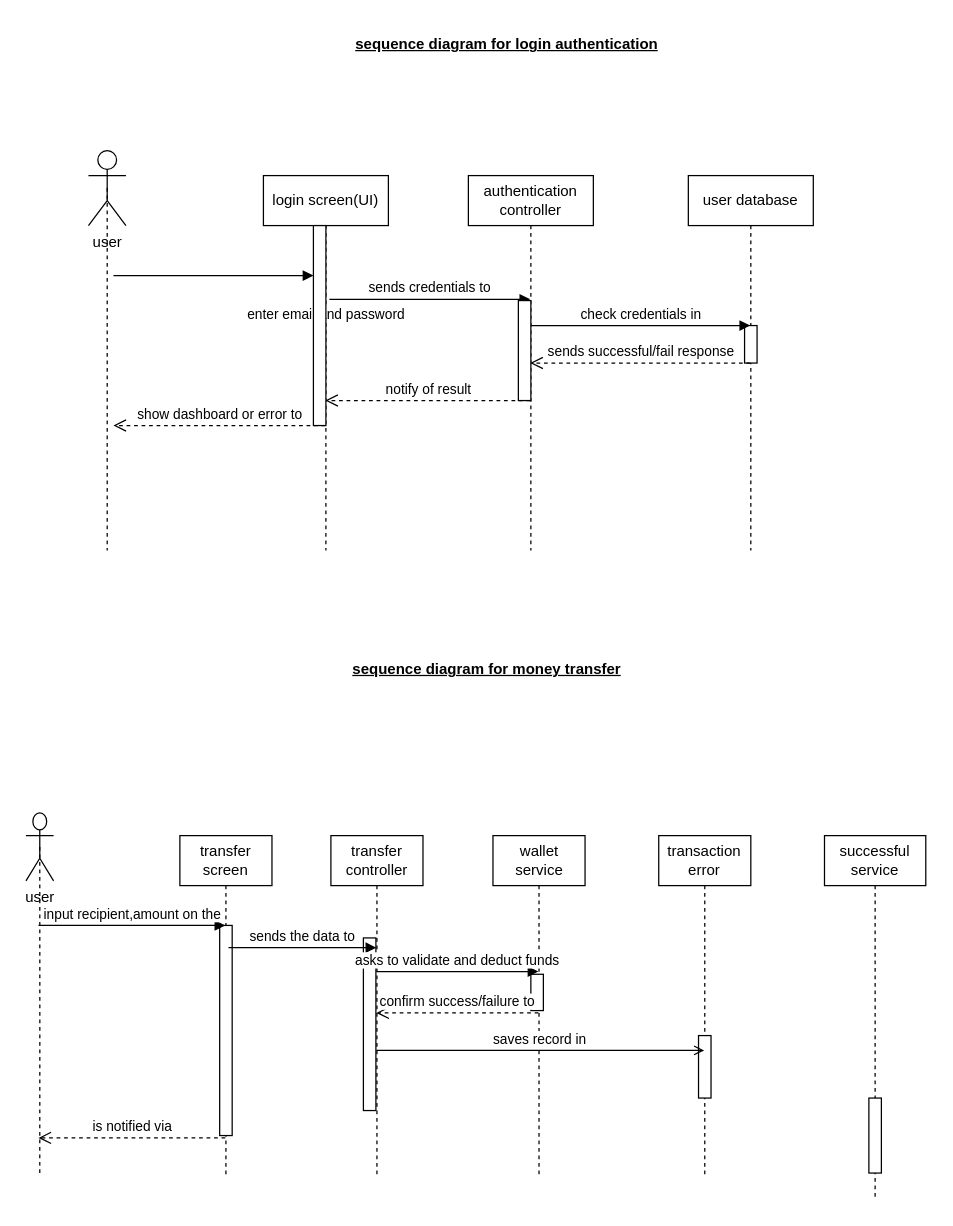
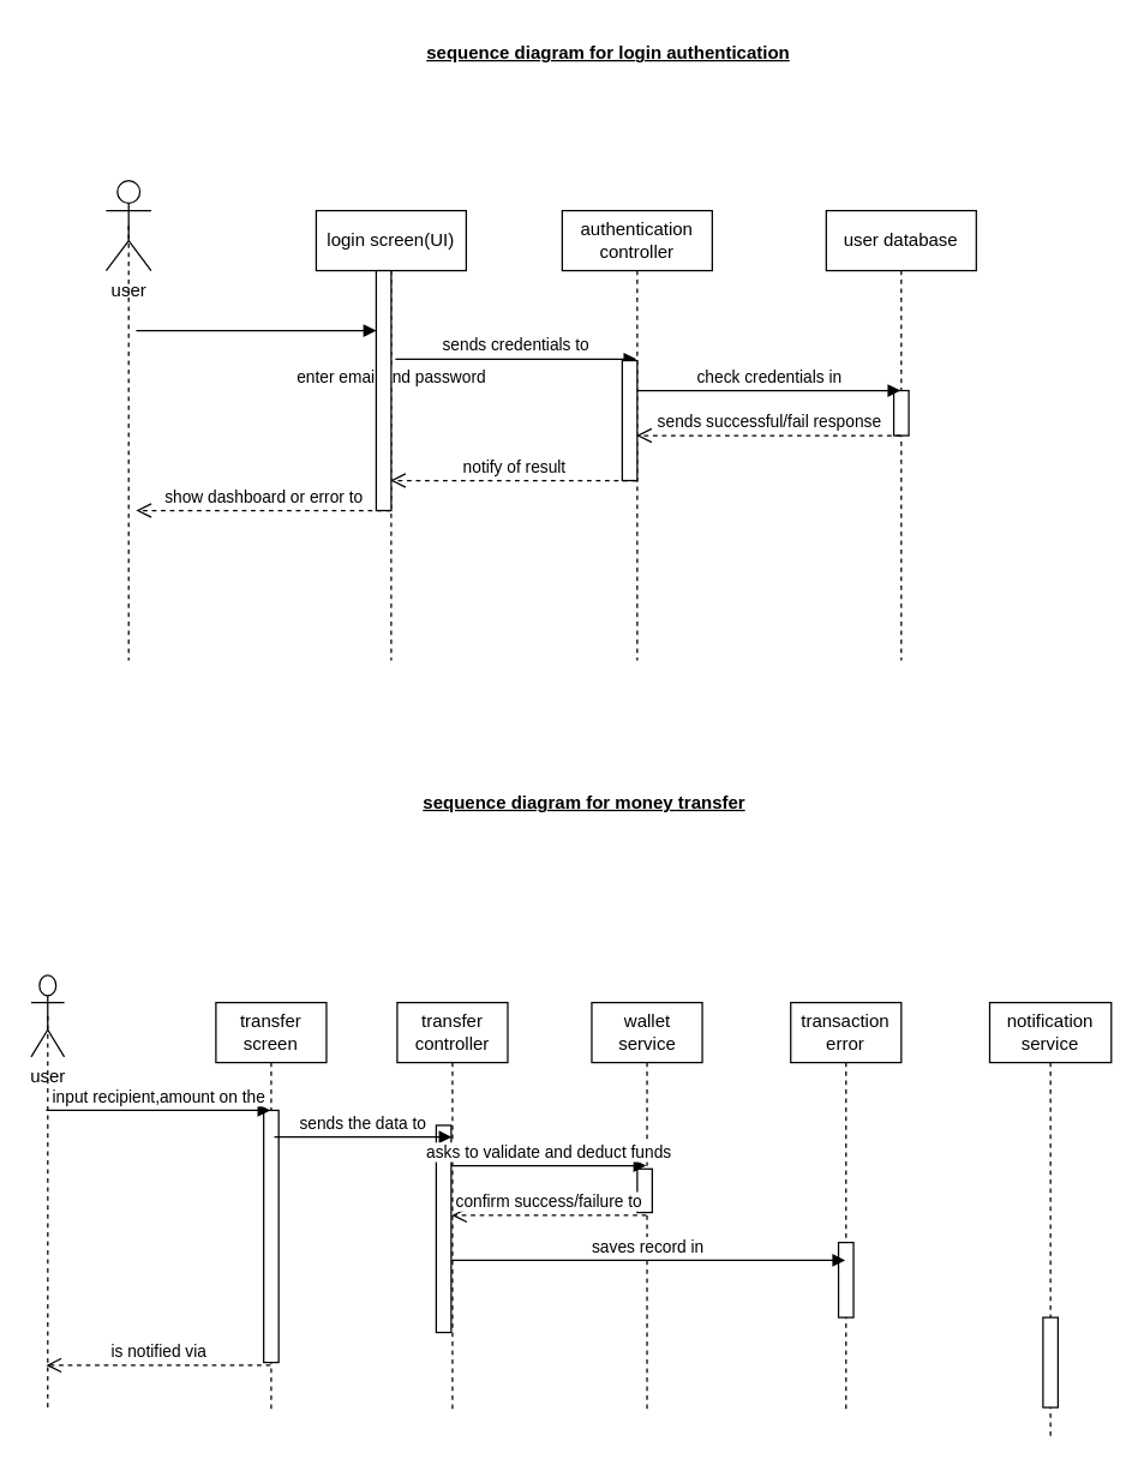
  <mxCell id="0" />
  <mxCell id="1" parent="0" />
  <mxCell id="2" value="authentication controller" style="shape=umlLifeline;perimeter=lifelinePerimeter;whiteSpace=wrap;html=1;container=1;dropTarget=0;collapsible=0;recursiveResize=0;outlineConnect=0;portConstraint=eastwest;newEdgeStyle={&quot;curved&quot;:0,&quot;rounded&quot;:0};" vertex="1" parent="1"><mxGeometry x="374" y="140" width="100" height="300" as="geometry" /></mxCell>
  <mxCell id="3" value="user database" style="shape=umlLifeline;perimeter=lifelinePerimeter;whiteSpace=wrap;html=1;container=1;dropTarget=0;collapsible=0;recursiveResize=0;outlineConnect=0;portConstraint=eastwest;newEdgeStyle={&quot;curved&quot;:0,&quot;rounded&quot;:0};" vertex="1" parent="1"><mxGeometry x="550" y="140" width="100" height="300" as="geometry" /></mxCell>
  <mxCell id="4" value="" style="html=1;points=[[0,0,0,0,5],[0,1,0,0,-5],[1,0,0,0,5],[1,1,0,0,-5]];perimeter=orthogonalPerimeter;outlineConnect=0;targetShapes=umlLifeline;portConstraint=eastwest;newEdgeStyle={&quot;curved&quot;:0,&quot;rounded&quot;:0};" vertex="1" parent="3"><mxGeometry x="45" y="120" width="10" height="30" as="geometry" /></mxCell>
  <mxCell id="5" value="login screen(UI)" style="shape=umlLifeline;perimeter=lifelinePerimeter;whiteSpace=wrap;html=1;container=1;dropTarget=0;collapsible=0;recursiveResize=0;outlineConnect=0;portConstraint=eastwest;newEdgeStyle={&quot;curved&quot;:0,&quot;rounded&quot;:0};" vertex="1" parent="1"><mxGeometry x="210" y="140" width="100" height="300" as="geometry" /></mxCell>
  <mxCell id="6" style="edgeStyle=orthogonalEdgeStyle;rounded=0;orthogonalLoop=1;jettySize=auto;html=1;exitX=0.5;exitY=0.5;exitDx=0;exitDy=0;exitPerimeter=0;dashed=1;endArrow=none;startFill=0;" edge="1" parent="1" source="7"><mxGeometry relative="1" as="geometry"><mxPoint x="85" y="440" as="targetPoint" /></mxGeometry></mxCell>
  <mxCell id="7" value="user" style="shape=umlActor;verticalLabelPosition=bottom;verticalAlign=top;html=1;" vertex="1" parent="1"><mxGeometry x="70" y="120" width="30" height="60" as="geometry" /></mxCell>
  <mxCell id="8" value="enter email and password" style="html=1;verticalAlign=bottom;endArrow=block;curved=0;rounded=0;" edge="1" parent="1" source="35" target="5"><mxGeometry width="80" relative="1" as="geometry"><mxPoint x="90" y="220" as="sourcePoint" /><mxPoint x="460" y="350" as="targetPoint" /></mxGeometry></mxCell>
  <mxCell id="9" value="sends credentials to" style="html=1;verticalAlign=bottom;endArrow=block;curved=0;rounded=0;exitX=0.528;exitY=0.33;exitDx=0;exitDy=0;exitPerimeter=0;" edge="1" parent="1" source="5" target="2"><mxGeometry width="80" relative="1" as="geometry"><mxPoint x="380" y="350" as="sourcePoint" /><mxPoint x="460" y="350" as="targetPoint" /></mxGeometry></mxCell>
  <mxCell id="10" value="check credentials in" style="html=1;verticalAlign=bottom;endArrow=block;curved=0;rounded=0;" edge="1" parent="1" source="37" target="3"><mxGeometry width="80" relative="1" as="geometry"><mxPoint x="380" y="350" as="sourcePoint" /><mxPoint x="460" y="350" as="targetPoint" /><Array as="points"><mxPoint x="520" y="260" /></Array></mxGeometry></mxCell>
  <mxCell id="11" value="sends successful/fail response" style="html=1;verticalAlign=bottom;endArrow=open;dashed=1;endSize=8;curved=0;rounded=0;" edge="1" parent="1" source="3" target="2"><mxGeometry relative="1" as="geometry"><mxPoint x="400" y="320" as="sourcePoint" /><mxPoint x="320" y="320" as="targetPoint" /></mxGeometry></mxCell>
  <mxCell id="12" value="notify of result" style="html=1;verticalAlign=bottom;endArrow=open;dashed=1;endSize=8;curved=0;rounded=0;" edge="1" parent="1" source="2" target="5"><mxGeometry relative="1" as="geometry"><mxPoint x="400" y="320" as="sourcePoint" /><mxPoint x="320" y="320" as="targetPoint" /><Array as="points"><mxPoint x="350" y="320" /></Array></mxGeometry></mxCell>
  <mxCell id="13" value="show dashboard or error to" style="html=1;verticalAlign=bottom;endArrow=open;dashed=1;endSize=8;curved=0;rounded=0;" edge="1" parent="1" source="5"><mxGeometry relative="1" as="geometry"><mxPoint x="400" y="320" as="sourcePoint" /><mxPoint x="90" y="340" as="targetPoint" /></mxGeometry></mxCell>
  <mxCell id="14" value="sequence diagram for login authentication" style="text;html=1;align=center;verticalAlign=middle;whiteSpace=wrap;rounded=0;fontStyle=5" vertex="1" parent="1"><mxGeometry x="280" y="20" width="250" height="30" as="geometry" /></mxCell>
  <mxCell id="15" value="transfer controller" style="shape=umlLifeline;perimeter=lifelinePerimeter;whiteSpace=wrap;html=1;container=1;dropTarget=0;collapsible=0;recursiveResize=0;outlineConnect=0;portConstraint=eastwest;newEdgeStyle={&quot;curved&quot;:0,&quot;rounded&quot;:0};" vertex="1" parent="1"><mxGeometry x="264" y="668.125" width="73.684" height="271.875" as="geometry" /></mxCell>
  <mxCell id="16" value="" style="html=1;points=[[0,0,0,0,5],[0,1,0,0,-5],[1,0,0,0,5],[1,1,0,0,-5]];perimeter=orthogonalPerimeter;outlineConnect=0;targetShapes=umlLifeline;portConstraint=eastwest;newEdgeStyle={&quot;curved&quot;:0,&quot;rounded&quot;:0};" vertex="1" parent="15"><mxGeometry x="26" y="81.88" width="10" height="138.12" as="geometry" /></mxCell>
  <mxCell id="17" value="wallet service" style="shape=umlLifeline;perimeter=lifelinePerimeter;whiteSpace=wrap;html=1;container=1;dropTarget=0;collapsible=0;recursiveResize=0;outlineConnect=0;portConstraint=eastwest;newEdgeStyle={&quot;curved&quot;:0,&quot;rounded&quot;:0};" vertex="1" parent="1"><mxGeometry x="393.684" y="668.125" width="73.684" height="271.875" as="geometry" /></mxCell>
  <mxCell id="18" value="" style="html=1;points=[[0,0,0,0,5],[0,1,0,0,-5],[1,0,0,0,5],[1,1,0,0,-5]];perimeter=orthogonalPerimeter;outlineConnect=0;targetShapes=umlLifeline;portConstraint=eastwest;newEdgeStyle={&quot;curved&quot;:0,&quot;rounded&quot;:0};" vertex="1" parent="17"><mxGeometry x="30.32" y="110.94" width="10" height="29.06" as="geometry" /></mxCell>
  <mxCell id="19" value="transfer screen" style="shape=umlLifeline;perimeter=lifelinePerimeter;whiteSpace=wrap;html=1;container=1;dropTarget=0;collapsible=0;recursiveResize=0;outlineConnect=0;portConstraint=eastwest;newEdgeStyle={&quot;curved&quot;:0,&quot;rounded&quot;:0};" vertex="1" parent="1"><mxGeometry x="143.158" y="668.125" width="73.684" height="271.875" as="geometry" /></mxCell>
  <mxCell id="20" value="" style="html=1;points=[[0,0,0,0,5],[0,1,0,0,-5],[1,0,0,0,5],[1,1,0,0,-5]];perimeter=orthogonalPerimeter;outlineConnect=0;targetShapes=umlLifeline;portConstraint=eastwest;newEdgeStyle={&quot;curved&quot;:0,&quot;rounded&quot;:0};" vertex="1" parent="19"><mxGeometry x="31.84" y="71.88" width="10" height="168.13" as="geometry" /></mxCell>
  <mxCell id="21" style="edgeStyle=orthogonalEdgeStyle;rounded=0;orthogonalLoop=1;jettySize=auto;html=1;exitX=0.5;exitY=0.5;exitDx=0;exitDy=0;exitPerimeter=0;dashed=1;endArrow=none;startFill=0;" edge="1" parent="1" source="22"><mxGeometry relative="1" as="geometry"><mxPoint x="31.053" y="940" as="targetPoint" /></mxGeometry></mxCell>
  <mxCell id="22" value="user" style="shape=umlActor;verticalLabelPosition=bottom;verticalAlign=top;html=1;" vertex="1" parent="1"><mxGeometry x="20" y="650" width="22.105" height="54.375" as="geometry" /></mxCell>
  <mxCell id="23" value="input recipient,amount on the" style="html=1;verticalAlign=bottom;endArrow=block;curved=0;rounded=0;" edge="1" parent="1" target="19"><mxGeometry width="80" relative="1" as="geometry"><mxPoint x="30" y="740" as="sourcePoint" /><mxPoint x="327.368" y="858.438" as="targetPoint" /></mxGeometry></mxCell>
  <mxCell id="24" value="sends the data to" style="html=1;verticalAlign=bottom;endArrow=block;curved=0;rounded=0;exitX=0.528;exitY=0.33;exitDx=0;exitDy=0;exitPerimeter=0;" edge="1" parent="1" source="19" target="15"><mxGeometry width="80" relative="1" as="geometry"><mxPoint x="268.421" y="858.438" as="sourcePoint" /><mxPoint x="327.368" y="858.438" as="targetPoint" /></mxGeometry></mxCell>
  <mxCell id="25" value="asks to validate and deduct funds" style="html=1;verticalAlign=bottom;endArrow=block;curved=0;rounded=0;" edge="1" parent="1" source="15" target="17"><mxGeometry width="80" relative="1" as="geometry"><mxPoint x="268.421" y="858.438" as="sourcePoint" /><mxPoint x="327.368" y="858.438" as="targetPoint" /><Array as="points"><mxPoint x="371.579" y="776.875" /></Array></mxGeometry></mxCell>
  <mxCell id="26" value="transaction error" style="shape=umlLifeline;perimeter=lifelinePerimeter;whiteSpace=wrap;html=1;container=1;dropTarget=0;collapsible=0;recursiveResize=0;outlineConnect=0;portConstraint=eastwest;newEdgeStyle={&quot;curved&quot;:0,&quot;rounded&quot;:0};" vertex="1" parent="1"><mxGeometry x="526.316" y="668.125" width="73.684" height="271.875" as="geometry" /></mxCell>
  <mxCell id="27" value="" style="html=1;points=[[0,0,0,0,5],[0,1,0,0,-5],[1,0,0,0,5],[1,1,0,0,-5]];perimeter=orthogonalPerimeter;outlineConnect=0;targetShapes=umlLifeline;portConstraint=eastwest;newEdgeStyle={&quot;curved&quot;:0,&quot;rounded&quot;:0};" vertex="1" parent="26"><mxGeometry x="31.84" y="160.01" width="10" height="49.99" as="geometry" /></mxCell>
- <mxCell id="28" value="successful service" style="shape=umlLifeline;perimeter=lifelinePerimeter;whiteSpace=wrap;html=1;container=1;dropTarget=0;collapsible=0;recursiveResize=0;outlineConnect=0;portConstraint=eastwest;newEdgeStyle={&quot;curved&quot;:0,&quot;rounded&quot;:0};" vertex="1" parent="1"><mxGeometry x="658.947" y="668.125" width="81.053" height="290.005" as="geometry" /></mxCell>
+ <mxCell id="28" value="notification service" style="shape=umlLifeline;perimeter=lifelinePerimeter;whiteSpace=wrap;html=1;container=1;dropTarget=0;collapsible=0;recursiveResize=0;outlineConnect=0;portConstraint=eastwest;newEdgeStyle={&quot;curved&quot;:0,&quot;rounded&quot;:0};" vertex="1" parent="1"><mxGeometry x="658.947" y="668.125" width="81.053" height="290.005" as="geometry" /></mxCell>
  <mxCell id="29" value="" style="html=1;points=[[0,0,0,0,5],[0,1,0,0,-5],[1,0,0,0,5],[1,1,0,0,-5]];perimeter=orthogonalPerimeter;outlineConnect=0;targetShapes=umlLifeline;portConstraint=eastwest;newEdgeStyle={&quot;curved&quot;:0,&quot;rounded&quot;:0};" vertex="1" parent="28"><mxGeometry x="35.52" y="210.01" width="10" height="60" as="geometry" /></mxCell>
- <mxCell id="30" value="saves record in" style="html=1;verticalAlign=bottom;endArrow=open;curved=0;rounded=0;" edge="1" parent="1" source="15" target="26"><mxGeometry width="80" relative="1" as="geometry"><mxPoint x="440" y="700" as="sourcePoint" /><mxPoint x="520" y="700" as="targetPoint" /><Array as="points"><mxPoint x="490" y="840" /></Array></mxGeometry></mxCell>
+ <mxCell id="30" value="saves record in" style="html=1;verticalAlign=bottom;endArrow=block;curved=0;rounded=0;" edge="1" parent="1" source="15" target="26"><mxGeometry width="80" relative="1" as="geometry"><mxPoint x="440" y="700" as="sourcePoint" /><mxPoint x="520" y="700" as="targetPoint" /><Array as="points"><mxPoint x="490" y="840" /></Array></mxGeometry></mxCell>
  <mxCell id="31" value="confirm success/failure to" style="html=1;verticalAlign=bottom;endArrow=open;dashed=1;endSize=8;curved=0;rounded=0;" edge="1" parent="1" source="17" target="15"><mxGeometry relative="1" as="geometry"><mxPoint x="520" y="700" as="sourcePoint" /><mxPoint x="440" y="700" as="targetPoint" /><Array as="points"><mxPoint x="360" y="810" /></Array></mxGeometry></mxCell>
  <mxCell id="32" value="is notified via" style="html=1;verticalAlign=bottom;endArrow=open;dashed=1;endSize=8;curved=0;rounded=0;" edge="1" parent="1" source="19"><mxGeometry relative="1" as="geometry"><mxPoint x="520" y="700" as="sourcePoint" /><mxPoint x="30" y="910" as="targetPoint" /></mxGeometry></mxCell>
  <mxCell id="33" value="sequence diagram for money transfer" style="text;html=1;align=center;verticalAlign=middle;whiteSpace=wrap;rounded=0;fontStyle=5" vertex="1" parent="1"><mxGeometry x="264" y="520" width="250" height="30" as="geometry" /></mxCell>
  <mxCell id="34" value="" style="html=1;verticalAlign=bottom;endArrow=block;curved=0;rounded=0;" edge="1" parent="1" target="35"><mxGeometry width="80" relative="1" as="geometry"><mxPoint x="90" y="220" as="sourcePoint" /><mxPoint x="260" y="220" as="targetPoint" /></mxGeometry></mxCell>
  <mxCell id="35" value="" style="html=1;points=[[0,0,0,0,5],[0,1,0,0,-5],[1,0,0,0,5],[1,1,0,0,-5]];perimeter=orthogonalPerimeter;outlineConnect=0;targetShapes=umlLifeline;portConstraint=eastwest;newEdgeStyle={&quot;curved&quot;:0,&quot;rounded&quot;:0};" vertex="1" parent="1"><mxGeometry x="250" y="180" width="10" height="160" as="geometry" /></mxCell>
  <mxCell id="36" value="" style="html=1;verticalAlign=bottom;endArrow=block;curved=0;rounded=0;" edge="1" parent="1" source="2" target="37"><mxGeometry width="80" relative="1" as="geometry"><mxPoint x="423" y="260" as="sourcePoint" /><mxPoint x="600" y="260" as="targetPoint" /><Array as="points" /></mxGeometry></mxCell>
  <mxCell id="37" value="" style="html=1;points=[[0,0,0,0,5],[0,1,0,0,-5],[1,0,0,0,5],[1,1,0,0,-5]];perimeter=orthogonalPerimeter;outlineConnect=0;targetShapes=umlLifeline;portConstraint=eastwest;newEdgeStyle={&quot;curved&quot;:0,&quot;rounded&quot;:0};" vertex="1" parent="1"><mxGeometry x="414" y="240" width="10" height="80" as="geometry" /></mxCell>
